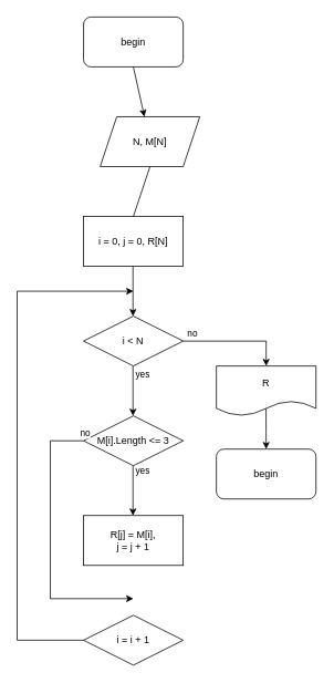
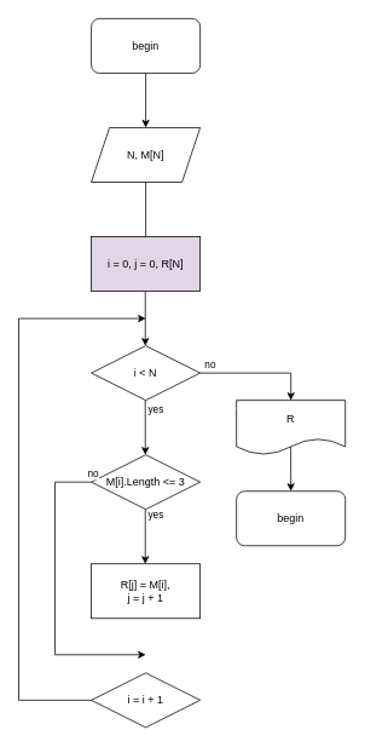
  <mxCell id="0" />
  <mxCell id="1" parent="0" />
  <mxCell id="2" value="begin" style="rounded=1;whiteSpace=wrap;html=1;" vertex="1" parent="1"><mxGeometry x="100" y="20" width="120" height="60" as="geometry" /></mxCell>
- <mxCell id="3" value="i = 0, j = 0, R[N]" style="rounded=0;whiteSpace=wrap;html=1;" vertex="1" parent="1"><mxGeometry x="100" y="260" width="120" height="60" as="geometry" /></mxCell>
- <mxCell id="4" value="N, M[N]" style="shape=parallelogram;perimeter=parallelogramPerimeter;whiteSpace=wrap;html=1;fixedSize=1;" vertex="1" parent="1"><mxGeometry x="120" y="140" width="120" height="60" as="geometry" /></mxCell>
+ <mxCell id="3" value="i = 0, j = 0, R[N]" style="rounded=0;whiteSpace=wrap;html=1;fillColor=#e1d5e7;" vertex="1" parent="1"><mxGeometry x="100" y="260" width="120" height="60" as="geometry" /></mxCell>
+ <mxCell id="4" value="N, M[N]" style="shape=parallelogram;perimeter=parallelogramPerimeter;whiteSpace=wrap;html=1;fixedSize=1;" vertex="1" parent="1"><mxGeometry x="100" y="140" width="120" height="60" as="geometry" /></mxCell>
  <mxCell id="5" value="" style="endArrow=classic;html=1;rounded=0;exitX=0.5;exitY=1;exitDx=0;exitDy=0;" edge="1" parent="1" source="2" target="4"><mxGeometry width="50" height="50" relative="1" as="geometry"><mxPoint x="170" y="310" as="sourcePoint" /><mxPoint x="220" y="260" as="targetPoint" /></mxGeometry></mxCell>
  <mxCell id="6" value="" style="endArrow=none;html=1;rounded=0;exitX=0.5;exitY=1;exitDx=0;exitDy=0;entryX=0.5;entryY=0;entryDx=0;entryDy=0;" edge="1" parent="1" source="4" target="3"><mxGeometry width="50" height="50" relative="1" as="geometry"><mxPoint x="170" y="310" as="sourcePoint" /><mxPoint x="220" y="260" as="targetPoint" /></mxGeometry></mxCell>
  <mxCell id="7" value="i &amp;lt; N" style="rhombus;whiteSpace=wrap;html=1;" vertex="1" parent="1"><mxGeometry x="100" y="380" width="120" height="60" as="geometry" /></mxCell>
  <mxCell id="8" value="" style="endArrow=classic;html=1;rounded=0;exitX=0.5;exitY=1;exitDx=0;exitDy=0;entryX=0.5;entryY=0;entryDx=0;entryDy=0;" edge="1" parent="1"><mxGeometry width="50" height="50" relative="1" as="geometry"><mxPoint x="159.5" y="320" as="sourcePoint" /><mxPoint x="159.5" y="380" as="targetPoint" /></mxGeometry></mxCell>
  <mxCell id="9" value="" style="endArrow=classic;html=1;rounded=0;exitX=0.5;exitY=1;exitDx=0;exitDy=0;entryX=0.5;entryY=0;entryDx=0;entryDy=0;" edge="1" parent="1"><mxGeometry width="50" height="50" relative="1" as="geometry"><mxPoint x="159.5" y="440" as="sourcePoint" /><mxPoint x="159.5" y="500" as="targetPoint" /></mxGeometry></mxCell>
  <mxCell id="10" value="yes" style="edgeLabel;html=1;align=center;verticalAlign=middle;resizable=0;points=[];" vertex="1" connectable="0" parent="9"><mxGeometry x="-0.715" y="3" relative="1" as="geometry"><mxPoint x="8" as="offset" /></mxGeometry></mxCell>
  <mxCell id="11" value="M[i].Length &amp;lt;= 3" style="rhombus;whiteSpace=wrap;html=1;" vertex="1" parent="1"><mxGeometry x="100" y="500" width="120" height="60" as="geometry" /></mxCell>
  <mxCell id="12" value="" style="endArrow=classic;html=1;rounded=0;exitX=0.5;exitY=1;exitDx=0;exitDy=0;entryX=0.5;entryY=0;entryDx=0;entryDy=0;" edge="1" parent="1"><mxGeometry width="50" height="50" relative="1" as="geometry"><mxPoint x="159.5" y="560" as="sourcePoint" /><mxPoint x="159.5" y="620" as="targetPoint" /></mxGeometry></mxCell>
  <mxCell id="13" value="yes" style="edgeLabel;html=1;align=center;verticalAlign=middle;resizable=0;points=[];" vertex="1" connectable="0" parent="12"><mxGeometry x="-0.615" y="-1" relative="1" as="geometry"><mxPoint x="12" y="-7" as="offset" /></mxGeometry></mxCell>
  <mxCell id="14" value="R[j] = M[i],&lt;br&gt;j = j + 1" style="rounded=0;whiteSpace=wrap;html=1;" vertex="1" parent="1"><mxGeometry x="100" y="620" width="120" height="60" as="geometry" /></mxCell>
  <mxCell id="15" value="i = i + 1" style="rhombus;whiteSpace=wrap;html=1;" vertex="1" parent="1"><mxGeometry x="100" y="740" width="120" height="60" as="geometry" /></mxCell>
  <mxCell id="16" value="" style="endArrow=classic;html=1;rounded=0;exitX=0;exitY=0.5;exitDx=0;exitDy=0;" edge="1" parent="1" source="15"><mxGeometry width="50" height="50" relative="1" as="geometry"><mxPoint x="170" y="680" as="sourcePoint" /><mxPoint x="160" y="350" as="targetPoint" /><Array as="points"><mxPoint x="20" y="770" /><mxPoint x="20" y="350" /></Array></mxGeometry></mxCell>
  <mxCell id="17" value="" style="endArrow=classic;html=1;rounded=0;exitX=0;exitY=0.5;exitDx=0;exitDy=0;" edge="1" parent="1" source="11"><mxGeometry width="50" height="50" relative="1" as="geometry"><mxPoint x="170" y="520" as="sourcePoint" /><mxPoint x="160" y="720" as="targetPoint" /><Array as="points"><mxPoint x="60" y="530" /><mxPoint x="60" y="720" /></Array></mxGeometry></mxCell>
  <mxCell id="18" value="no" style="edgeLabel;html=1;align=center;verticalAlign=middle;resizable=0;points=[];" vertex="1" connectable="0" parent="17"><mxGeometry x="-0.927" y="-2" relative="1" as="geometry"><mxPoint x="13" y="-8" as="offset" /></mxGeometry></mxCell>
  <mxCell id="19" value="begin" style="rounded=1;whiteSpace=wrap;html=1;" vertex="1" parent="1"><mxGeometry x="260" y="540" width="120" height="60" as="geometry" /></mxCell>
  <mxCell id="20" value="" style="endArrow=classic;html=1;rounded=0;entryX=0.5;entryY=0;entryDx=0;entryDy=0;exitX=1;exitY=0.5;exitDx=0;exitDy=0;" edge="1" parent="1" source="7"><mxGeometry width="50" height="50" relative="1" as="geometry"><mxPoint x="150" y="570" as="sourcePoint" /><mxPoint x="320" y="440" as="targetPoint" /><Array as="points"><mxPoint x="320" y="410" /></Array></mxGeometry></mxCell>
  <mxCell id="21" value="no" style="edgeLabel;html=1;align=center;verticalAlign=middle;resizable=0;points=[];" vertex="1" connectable="0" parent="20"><mxGeometry x="-0.84" relative="1" as="geometry"><mxPoint y="-10" as="offset" /></mxGeometry></mxCell>
  <mxCell id="22" value="" style="edgeStyle=orthogonalEdgeStyle;rounded=0;orthogonalLoop=1;jettySize=auto;html=1;exitX=0.499;exitY=0.844;exitDx=0;exitDy=0;exitPerimeter=0;" edge="1" parent="1" source="23" target="19"><mxGeometry relative="1" as="geometry" /></mxCell>
  <mxCell id="23" value="R" style="shape=document;whiteSpace=wrap;html=1;boundedLbl=1;" vertex="1" parent="1"><mxGeometry x="260" y="440" width="120" height="60" as="geometry" /></mxCell>
